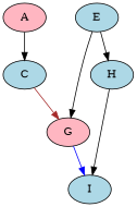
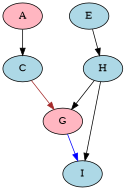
  digraph {
    node [fillcolor=lightblue style=filled]
    edge [color=black]
    A [fillcolor=lightpink]
    C
    G [fillcolor=lightpink]
    E
    H
    I
    A -> C
    C -> G [color=brown]
    G -> I [color=blue]
-   E -> G
+   H -> G
    E -> H
    H -> I
  }
